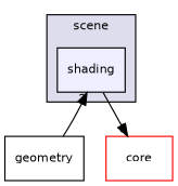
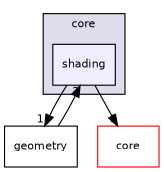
  digraph {
    compound=true
    node [fontname=Helvetica fontsize=10 shape=box style=filled]
    edge [labeldistance=1.5 labelfontname=Helvetica labelfontsize=10]
    n1 [fillcolor="#eeeeff" label=shading pencolor=black]
    n2 [label=geometry style=""]
    n3 [color=red fillcolor=white label=core]
    subgraph cluster_1 {
      bgcolor="#ddddee"
      fontname=Helvetica
      fontsize=10
-     label=scene
+     label=core
      pencolor=black
      n1
    }
+   n1 -> n2 [headlabel=1]
    n1 -> n3 [headlabel=6]
    n2 -> n1 [headlabel=2]
  }
